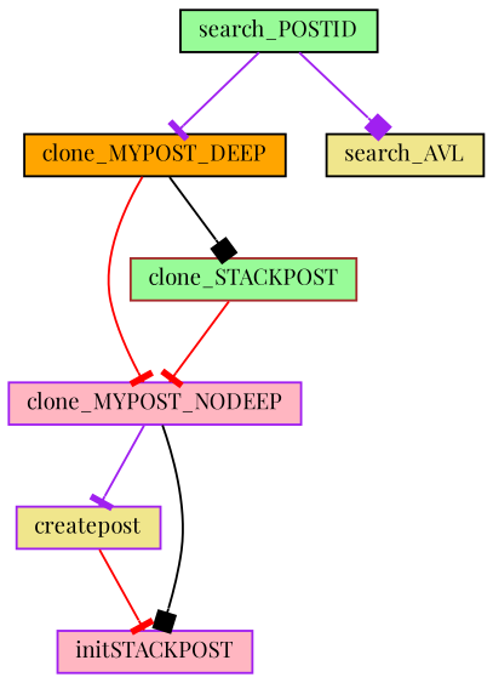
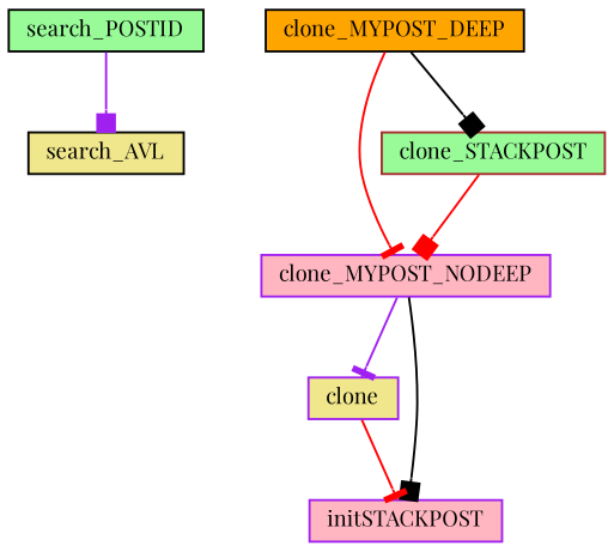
  digraph {
    fontname="Playfair Display"
    rankdir=TB
    node [color=black fillcolor=palegreen fontname="Playfair Display" fontsize=10 shape=record style=filled]
    edge [arrowhead=tee color=purple fontname="Playfair Display" fontsize=10 labelfontname=FreeSans labelfontsize=10 style=solid]
    n1 [fontcolor=black height=0.2 label=search_POSTID width=0.4]
    n2 [fillcolor=orange height=0.2 label=clone_MYPOST_DEEP width=0.4]
    n3 [fillcolor=khaki height=0.2 label=search_AVL width=0.4]
    n4 [color=purple fillcolor=lightpink height=0.2 label=clone_MYPOST_NODEEP width=0.4]
    n5 [color=brown height=0.2 label=clone_STACKPOST width=0.4]
-   n6 [color=purple fillcolor=khaki height=0.2 label=createpost width=0.4]
+   n6 [color=purple fillcolor=khaki height=0.2 label=clone width=0.4]
    n7 [color=purple fillcolor=lightpink height=0.2 label=initSTACKPOST width=0.4]
-   n1 -> n2
    n1 -> n3 [arrowhead=box]
    n2 -> n4 [color=red]
    n2 -> n5 [arrowhead=box color=black]
    n4 -> n6
    n4 -> n7 [arrowhead=box color=black]
-   n5 -> n4 [color=red]
+   n5 -> n4 [arrowhead=box color=red]
    n6 -> n7 [color=red]
  }
